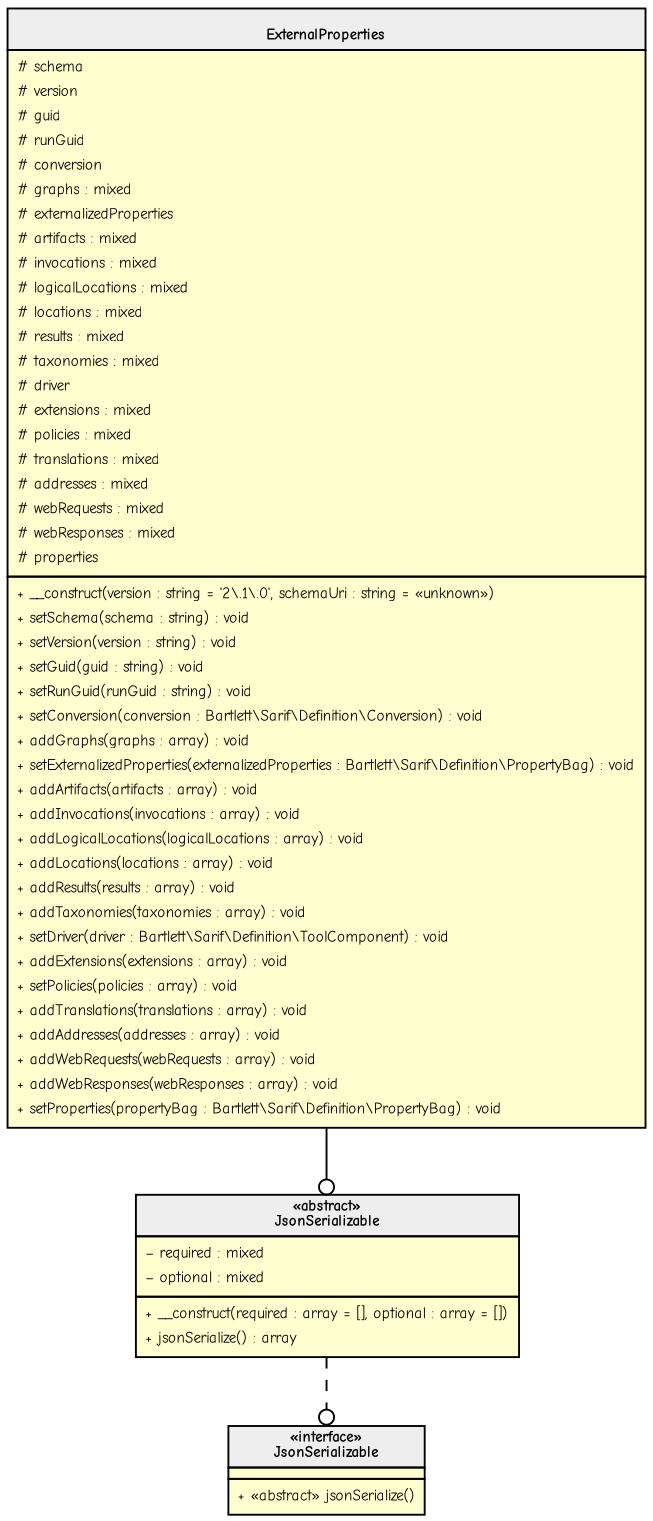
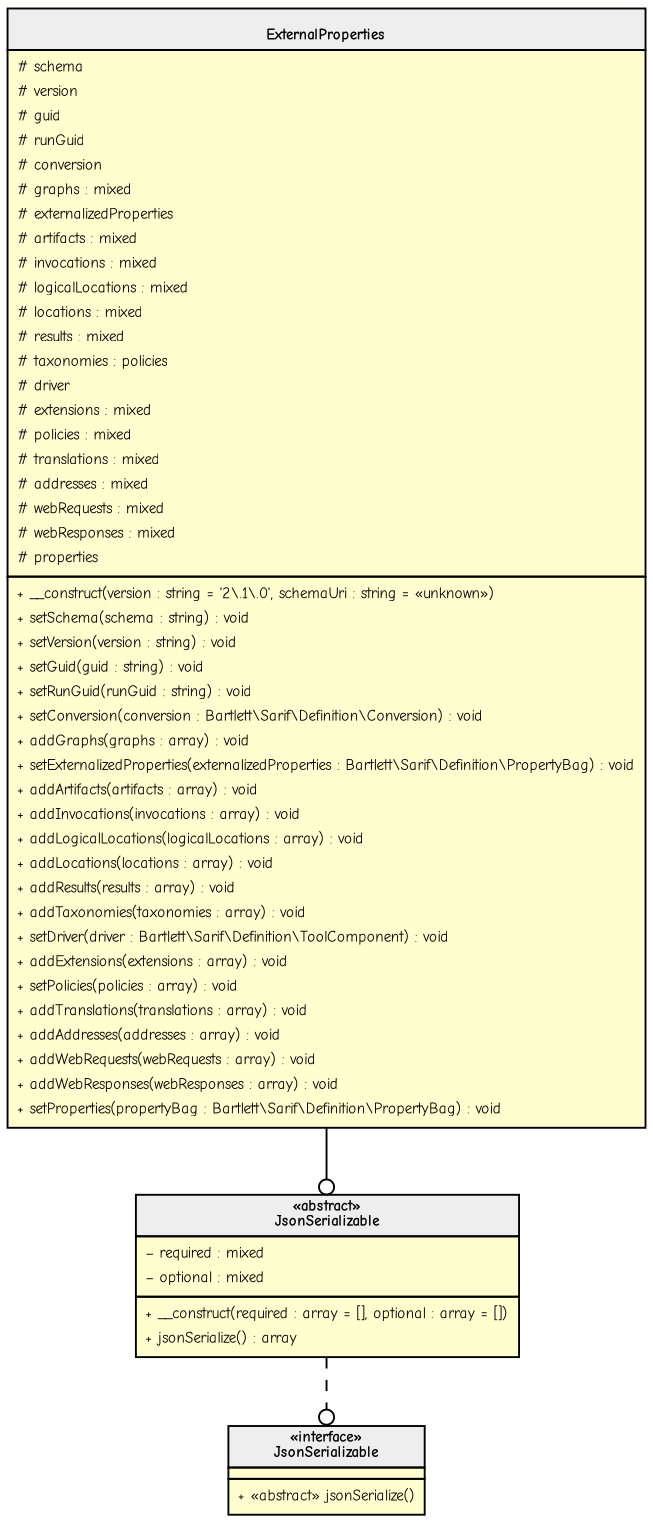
  digraph {
    rankdir=TB
    fontname="Comic Neue"
    node [fillcolor="#FEFECE" fontname="Comic Neue" fontsize=8 margin=0 shape=none style=filled]
    edge [arrowhead=odot fontname="Comic Neue" fontsize=8]
    n1 [label=< <table cellspacing="0" border="0" cellborder="1">     <tr><td bgcolor="#eeeeee"><b>«abstract»<br/>JsonSerializable</b></td></tr>     <tr><td><table border="0" cellspacing="0" cellpadding="2">     <tr><td align="left">– required : mixed</td></tr>     <tr><td align="left">– optional : mixed</td></tr> </table></td></tr>     <tr><td><table border="0" cellspacing="0" cellpadding="2">     <tr><td align="left">+ __construct(required : array = [], optional : array = [])</td></tr>     <tr><td align="left">+ jsonSerialize() : array</td></tr> </table></td></tr> </table>>]
-   n2 [label=< <table cellspacing="0" border="0" cellborder="1">     <tr><td bgcolor="#eeeeee"><b><br/>ExternalProperties</b></td></tr>     <tr><td><table border="0" cellspacing="0" cellpadding="2">     <tr><td align="left"># schema</td></tr>     <tr><td align="left"># version</td></tr>     <tr><td align="left"># guid</td></tr>     <tr><td align="left"># runGuid</td></tr>     <tr><td align="left"># conversion</td></tr>     <tr><td align="left"># graphs : mixed</td></tr>     <tr><td align="left"># externalizedProperties</td></tr>     <tr><td align="left"># artifacts : mixed</td></tr>     <tr><td align="left"># invocations : mixed</td></tr>     <tr><td align="left"># logicalLocations : mixed</td></tr>     <tr><td align="left"># locations : mixed</td></tr>     <tr><td align="left"># results : mixed</td></tr>     <tr><td align="left"># taxonomies : mixed</td></tr>     <tr><td align="left"># driver</td></tr>     <tr><td align="left"># extensions : mixed</td></tr>     <tr><td align="left"># policies : mixed</td></tr>     <tr><td align="left"># translations : mixed</td></tr>     <tr><td align="left"># addresses : mixed</td></tr>     <tr><td align="left"># webRequests : mixed</td></tr>     <tr><td align="left"># webResponses : mixed</td></tr>     <tr><td align="left"># properties</td></tr> </table></td></tr>     <tr><td><table border="0" cellspacing="0" cellpadding="2">     <tr><td align="left">+ __construct(version : string = '2\.1\.0', schemaUri : string = «unknown»)</td></tr>     <tr><td align="left">+ setSchema(schema : string) : void</td></tr>     <tr><td align="left">+ setVersion(version : string) : void</td></tr>     <tr><td align="left">+ setGuid(guid : string) : void</td></tr>     <tr><td align="left">+ setRunGuid(runGuid : string) : void</td></tr>     <tr><td align="left">+ setConversion(conversion : Bartlett\\Sarif\\Definition\\Conversion) : void</td></tr>     <tr><td align="left">+ addGraphs(graphs : array) : void</td></tr>     <tr><td align="left">+ setExternalizedProperties(externalizedProperties : Bartlett\\Sarif\\Definition\\PropertyBag) : void</td></tr>     <tr><td align="left">+ addArtifacts(artifacts : array) : void</td></tr>     <tr><td align="left">+ addInvocations(invocations : array) : void</td></tr>     <tr><td align="left">+ addLogicalLocations(logicalLocations : array) : void</td></tr>     <tr><td align="left">+ addLocations(locations : array) : void</td></tr>     <tr><td align="left">+ addResults(results : array) : void</td></tr>     <tr><td align="left">+ addTaxonomies(taxonomies : array) : void</td></tr>     <tr><td align="left">+ setDriver(driver : Bartlett\\Sarif\\Definition\\ToolComponent) : void</td></tr>     <tr><td align="left">+ addExtensions(extensions : array) : void</td></tr>     <tr><td align="left">+ setPolicies(policies : array) : void</td></tr>     <tr><td align="left">+ addTranslations(translations : array) : void</td></tr>     <tr><td align="left">+ addAddresses(addresses : array) : void</td></tr>     <tr><td align="left">+ addWebRequests(webRequests : array) : void</td></tr>     <tr><td align="left">+ addWebResponses(webResponses : array) : void</td></tr>     <tr><td align="left">+ setProperties(propertyBag : Bartlett\\Sarif\\Definition\\PropertyBag) : void</td></tr> </table></td></tr> </table>>]
+   n2 [label=< <table cellspacing="0" border="0" cellborder="1">     <tr><td bgcolor="#eeeeee"><b><br/>ExternalProperties</b></td></tr>     <tr><td><table border="0" cellspacing="0" cellpadding="2">     <tr><td align="left"># schema</td></tr>     <tr><td align="left"># version</td></tr>     <tr><td align="left"># guid</td></tr>     <tr><td align="left"># runGuid</td></tr>     <tr><td align="left"># conversion</td></tr>     <tr><td align="left"># graphs : mixed</td></tr>     <tr><td align="left"># externalizedProperties</td></tr>     <tr><td align="left"># artifacts : mixed</td></tr>     <tr><td align="left"># invocations : mixed</td></tr>     <tr><td align="left"># logicalLocations : mixed</td></tr>     <tr><td align="left"># locations : mixed</td></tr>     <tr><td align="left"># results : mixed</td></tr>     <tr><td align="left"># taxonomies : policies</td></tr>     <tr><td align="left"># driver</td></tr>     <tr><td align="left"># extensions : mixed</td></tr>     <tr><td align="left"># policies : mixed</td></tr>     <tr><td align="left"># translations : mixed</td></tr>     <tr><td align="left"># addresses : mixed</td></tr>     <tr><td align="left"># webRequests : mixed</td></tr>     <tr><td align="left"># webResponses : mixed</td></tr>     <tr><td align="left"># properties</td></tr> </table></td></tr>     <tr><td><table border="0" cellspacing="0" cellpadding="2">     <tr><td align="left">+ __construct(version : string = '2\.1\.0', schemaUri : string = «unknown»)</td></tr>     <tr><td align="left">+ setSchema(schema : string) : void</td></tr>     <tr><td align="left">+ setVersion(version : string) : void</td></tr>     <tr><td align="left">+ setGuid(guid : string) : void</td></tr>     <tr><td align="left">+ setRunGuid(runGuid : string) : void</td></tr>     <tr><td align="left">+ setConversion(conversion : Bartlett\\Sarif\\Definition\\Conversion) : void</td></tr>     <tr><td align="left">+ addGraphs(graphs : array) : void</td></tr>     <tr><td align="left">+ setExternalizedProperties(externalizedProperties : Bartlett\\Sarif\\Definition\\PropertyBag) : void</td></tr>     <tr><td align="left">+ addArtifacts(artifacts : array) : void</td></tr>     <tr><td align="left">+ addInvocations(invocations : array) : void</td></tr>     <tr><td align="left">+ addLogicalLocations(logicalLocations : array) : void</td></tr>     <tr><td align="left">+ addLocations(locations : array) : void</td></tr>     <tr><td align="left">+ addResults(results : array) : void</td></tr>     <tr><td align="left">+ addTaxonomies(taxonomies : array) : void</td></tr>     <tr><td align="left">+ setDriver(driver : Bartlett\\Sarif\\Definition\\ToolComponent) : void</td></tr>     <tr><td align="left">+ addExtensions(extensions : array) : void</td></tr>     <tr><td align="left">+ setPolicies(policies : array) : void</td></tr>     <tr><td align="left">+ addTranslations(translations : array) : void</td></tr>     <tr><td align="left">+ addAddresses(addresses : array) : void</td></tr>     <tr><td align="left">+ addWebRequests(webRequests : array) : void</td></tr>     <tr><td align="left">+ addWebResponses(webResponses : array) : void</td></tr>     <tr><td align="left">+ setProperties(propertyBag : Bartlett\\Sarif\\Definition\\PropertyBag) : void</td></tr> </table></td></tr> </table>>]
    n3 [label=< <table cellspacing="0" border="0" cellborder="1">     <tr><td bgcolor="#eeeeee"><b>«interface»<br/>JsonSerializable</b></td></tr>     <tr><td></td></tr>     <tr><td><table border="0" cellspacing="0" cellpadding="2">     <tr><td align="left">+ «abstract» jsonSerialize()</td></tr> </table></td></tr> </table>>]
    subgraph sub_1 {
      bgcolor=Bisque
      label="Bartlett\\Sarif\\Internal"
      n1
    }
    subgraph sub_2 {
      bgcolor=BurlyWood
      label="Bartlett\\Sarif\\Definition"
      n2
    }
    subgraph sub_3 {
      label=0
      n3
    }
    n1 -> n3 [style=dashed]
    n2 -> n1 [style=filled]
  }
